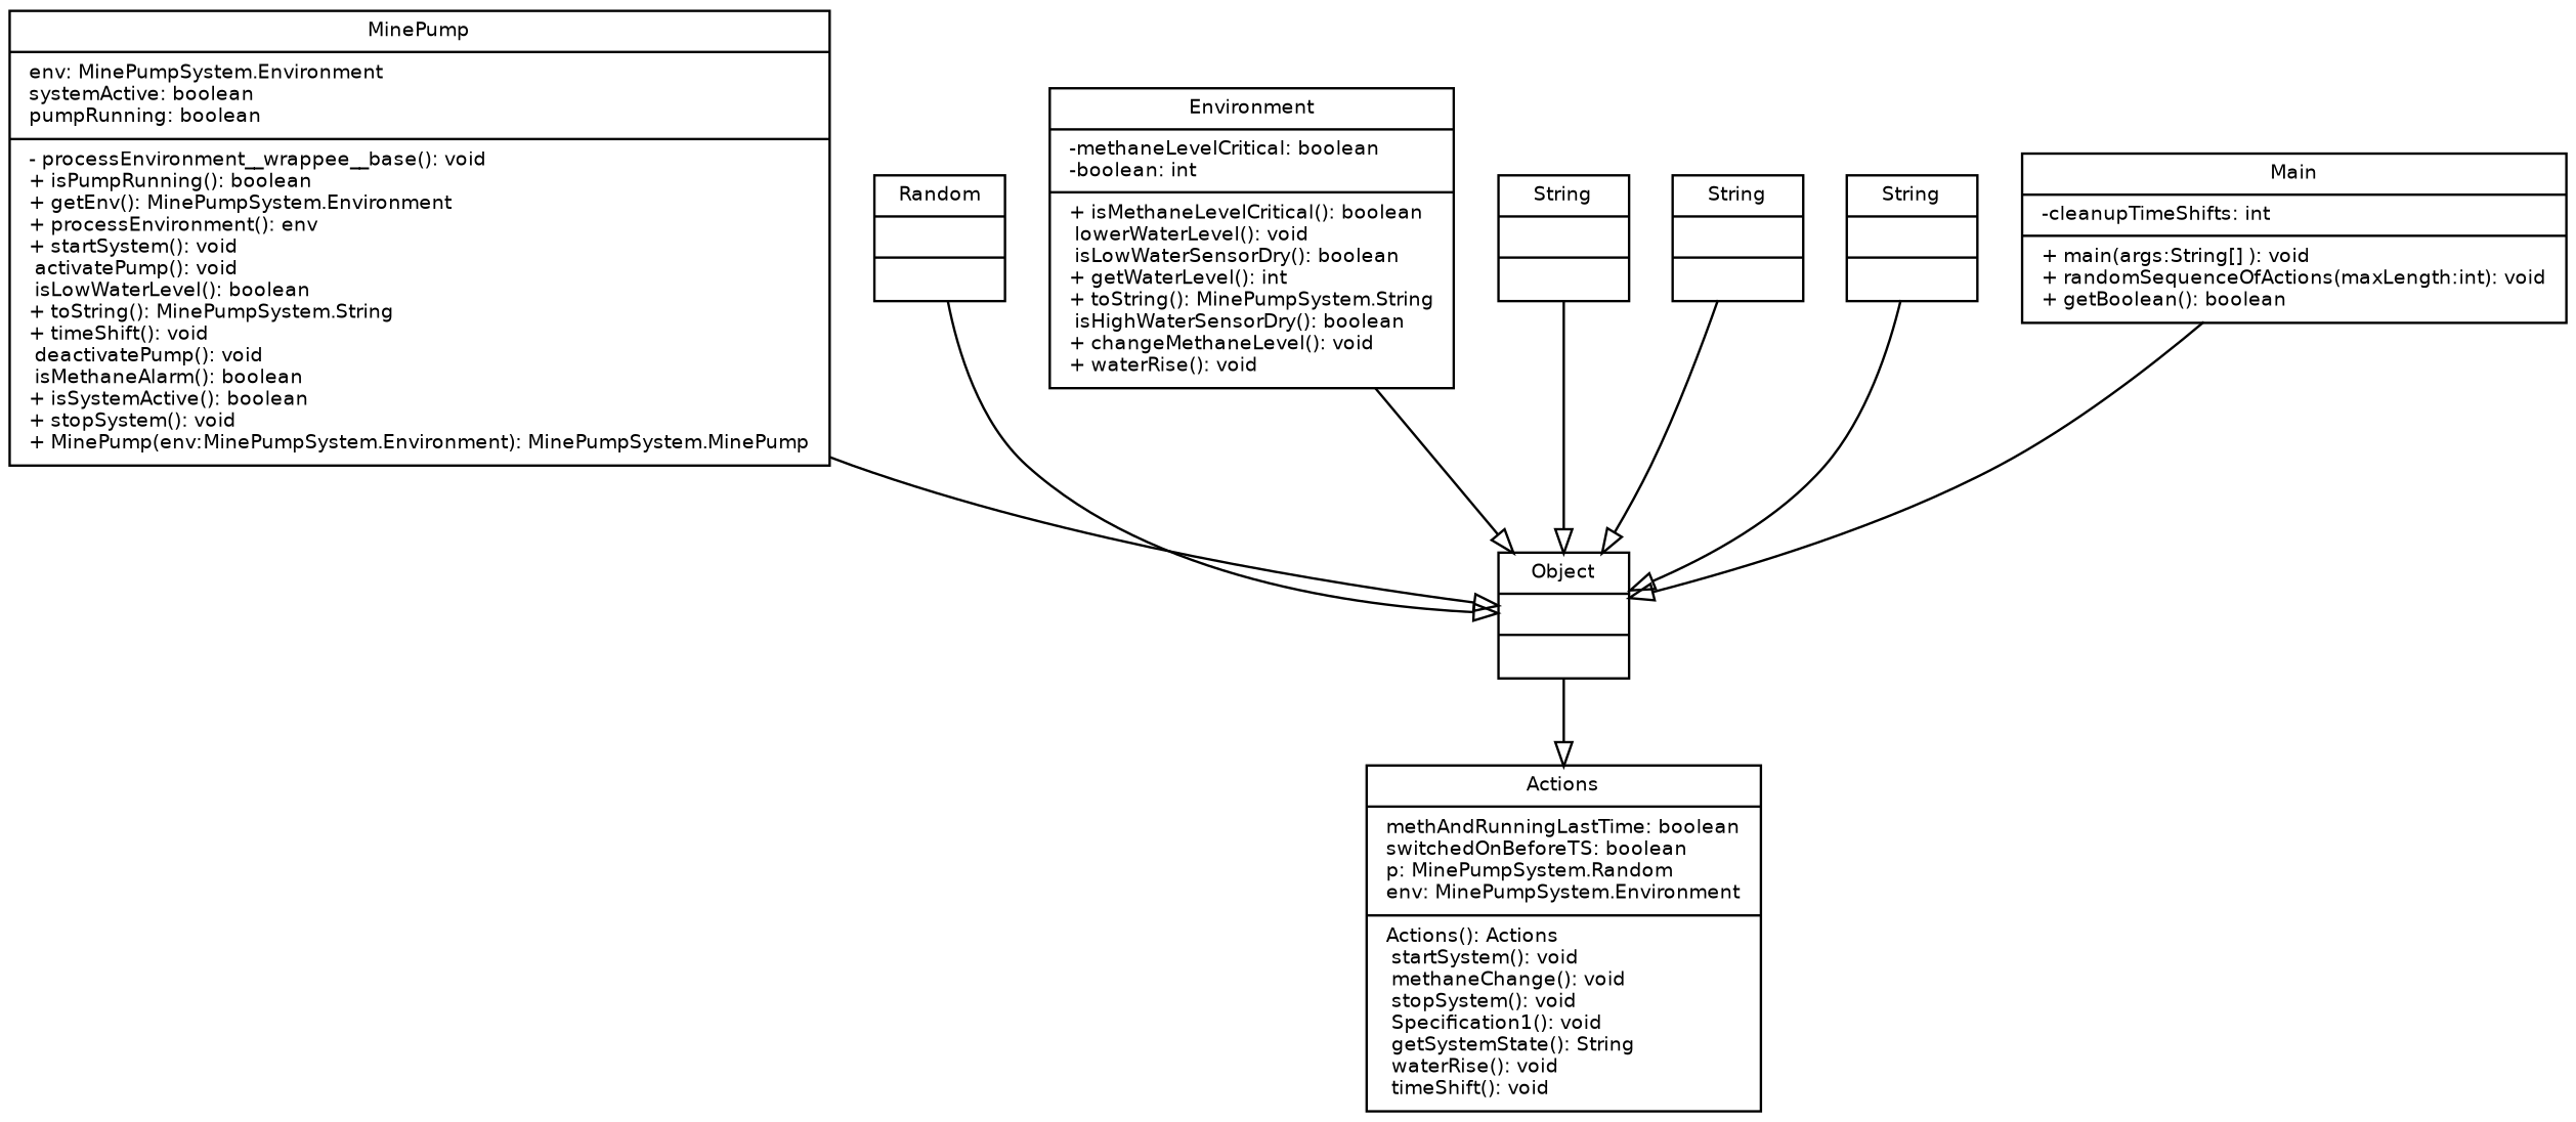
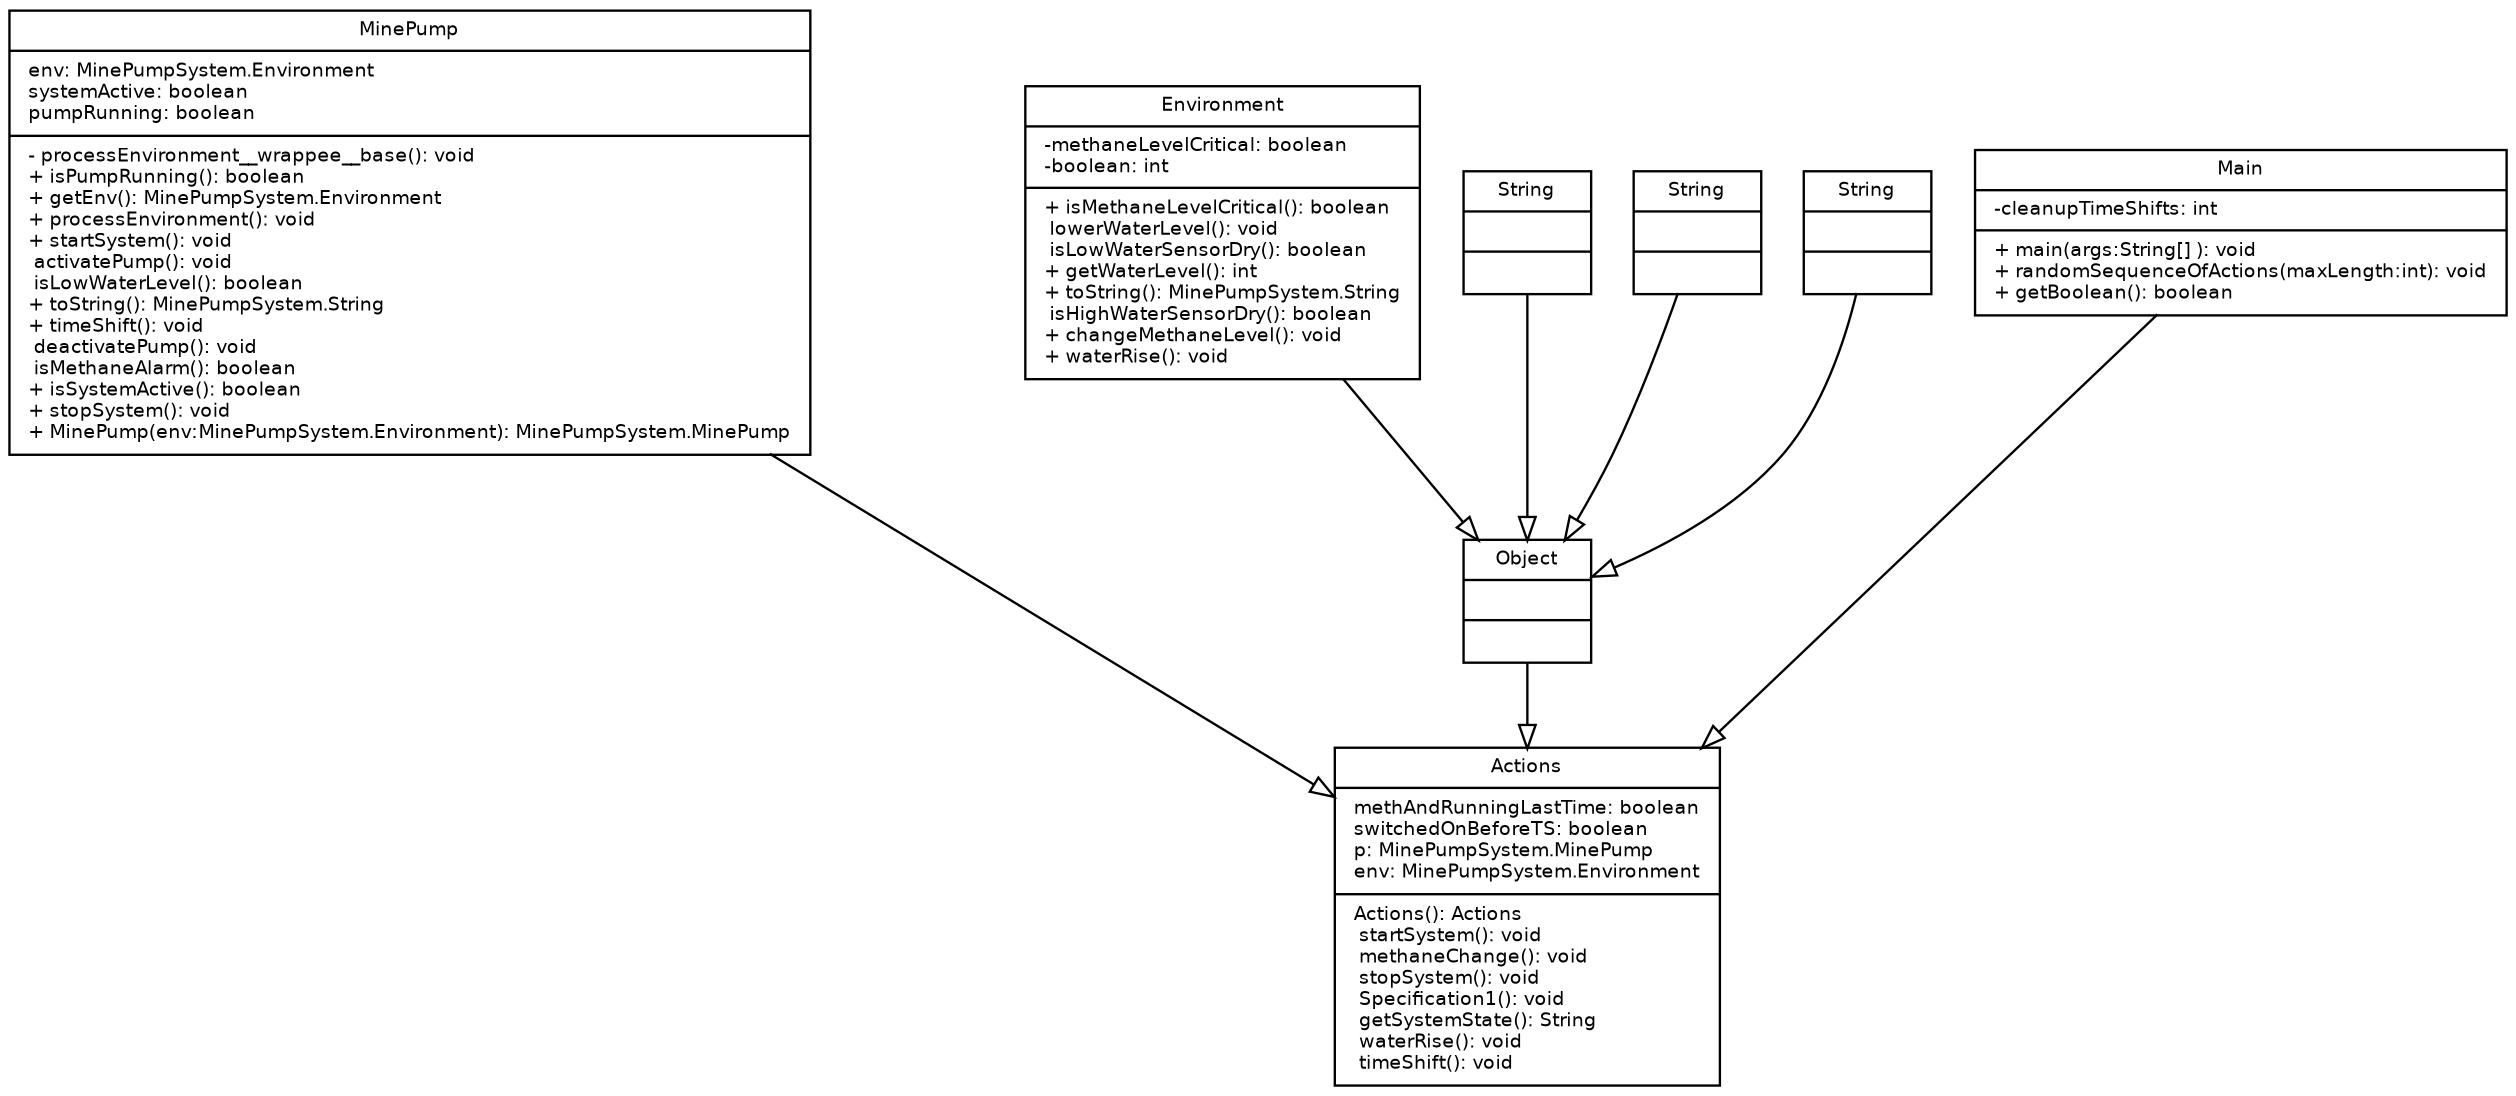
  digraph {
    fontname="Bitstream Vera Sans"
    fontsize=8
    node [fontname="Bitstream Vera Sans" fontsize=8 shape=record]
    edge [arrowhead=empty arrowtail=none fontname="Bitstream Vera Sans" fontsize=8 style=solid]
-   n1 [label="{Random||}"]
    n2 [label="{Object||}"]
-   n3 [label="{Actions|methAndRunningLastTime: boolean\lswitchedOnBeforeTS: boolean\lp: MinePumpSystem.Random\lenv: MinePumpSystem.Environment\l| Actions(): Actions\l startSystem(): void\l methaneChange(): void\l stopSystem(): void\l Specification1(): void\l getSystemState(): String\l waterRise(): void\l timeShift(): void\l}"]
+   n3 [label="{Actions|methAndRunningLastTime: boolean\lswitchedOnBeforeTS: boolean\lp: MinePumpSystem.MinePump\lenv: MinePumpSystem.Environment\l| Actions(): Actions\l startSystem(): void\l methaneChange(): void\l stopSystem(): void\l Specification1(): void\l getSystemState(): String\l waterRise(): void\l timeShift(): void\l}"]
    n4 [label="{Environment|-methaneLevelCritical: boolean\l-boolean: int\l|+ isMethaneLevelCritical(): boolean\l lowerWaterLevel(): void\l isLowWaterSensorDry(): boolean\l+ getWaterLevel(): int\l+ toString(): MinePumpSystem.String\l isHighWaterSensorDry(): boolean\l+ changeMethaneLevel(): void\l+ waterRise(): void\l}"]
-   n5 [label="{MinePump|env: MinePumpSystem.Environment\lsystemActive: boolean\lpumpRunning: boolean\l|- processEnvironment__wrappee__base(): void\l+ isPumpRunning(): boolean\l+ getEnv(): MinePumpSystem.Environment\l+ processEnvironment(): env\l+ startSystem(): void\l activatePump(): void\l isLowWaterLevel(): boolean\l+ toString(): MinePumpSystem.String\l+ timeShift(): void\l deactivatePump(): void\l isMethaneAlarm(): boolean\l+ isSystemActive(): boolean\l+ stopSystem(): void\l+ MinePump(env:MinePumpSystem.Environment): MinePumpSystem.MinePump\l}"]
+   n5 [label="{MinePump|env: MinePumpSystem.Environment\lsystemActive: boolean\lpumpRunning: boolean\l|- processEnvironment__wrappee__base(): void\l+ isPumpRunning(): boolean\l+ getEnv(): MinePumpSystem.Environment\l+ processEnvironment(): void\l+ startSystem(): void\l activatePump(): void\l isLowWaterLevel(): boolean\l+ toString(): MinePumpSystem.String\l+ timeShift(): void\l deactivatePump(): void\l isMethaneAlarm(): boolean\l+ isSystemActive(): boolean\l+ stopSystem(): void\l+ MinePump(env:MinePumpSystem.Environment): MinePumpSystem.MinePump\l}"]
    n6 [label="{String||}"]
    n7 [label="{String||}"]
    n8 [label="{String||}"]
    n9 [label="{Main|-cleanupTimeShifts: int\l|+ main(args:String[] ): void\l+ randomSequenceOfActions(maxLength:int): void\l+ getBoolean(): boolean\l}"]
-   n1 -> n2
    n2 -> n3
    n4 -> n2
-   n5 -> n2
+   n5 -> n3
    n6 -> n2
    n7 -> n2
    n8 -> n2
-   n9 -> n2
+   n9 -> n3
  }
